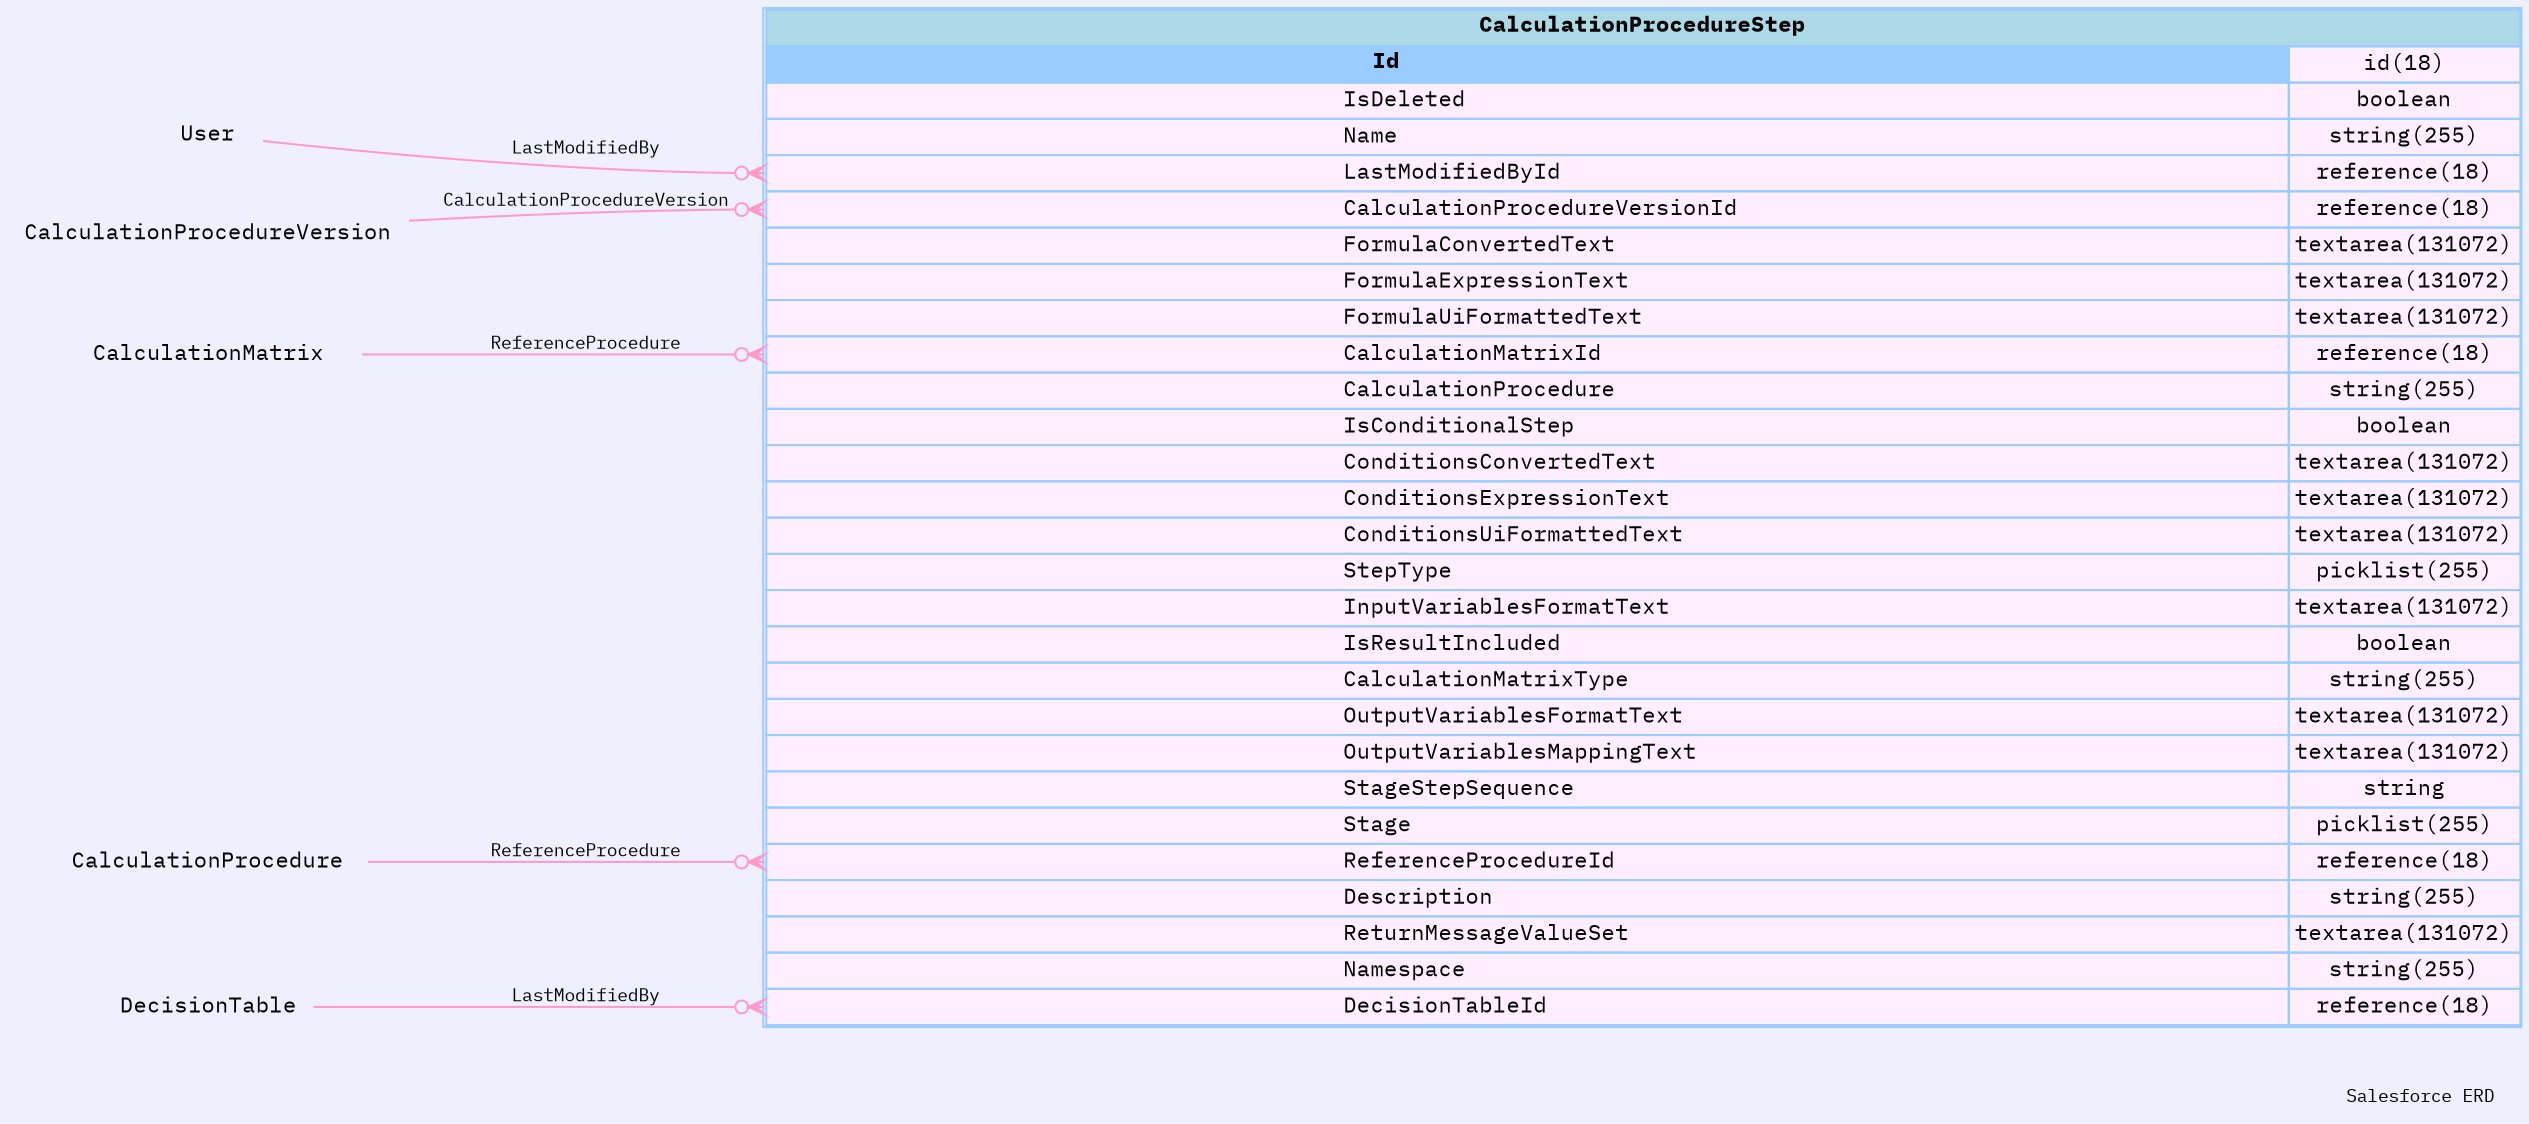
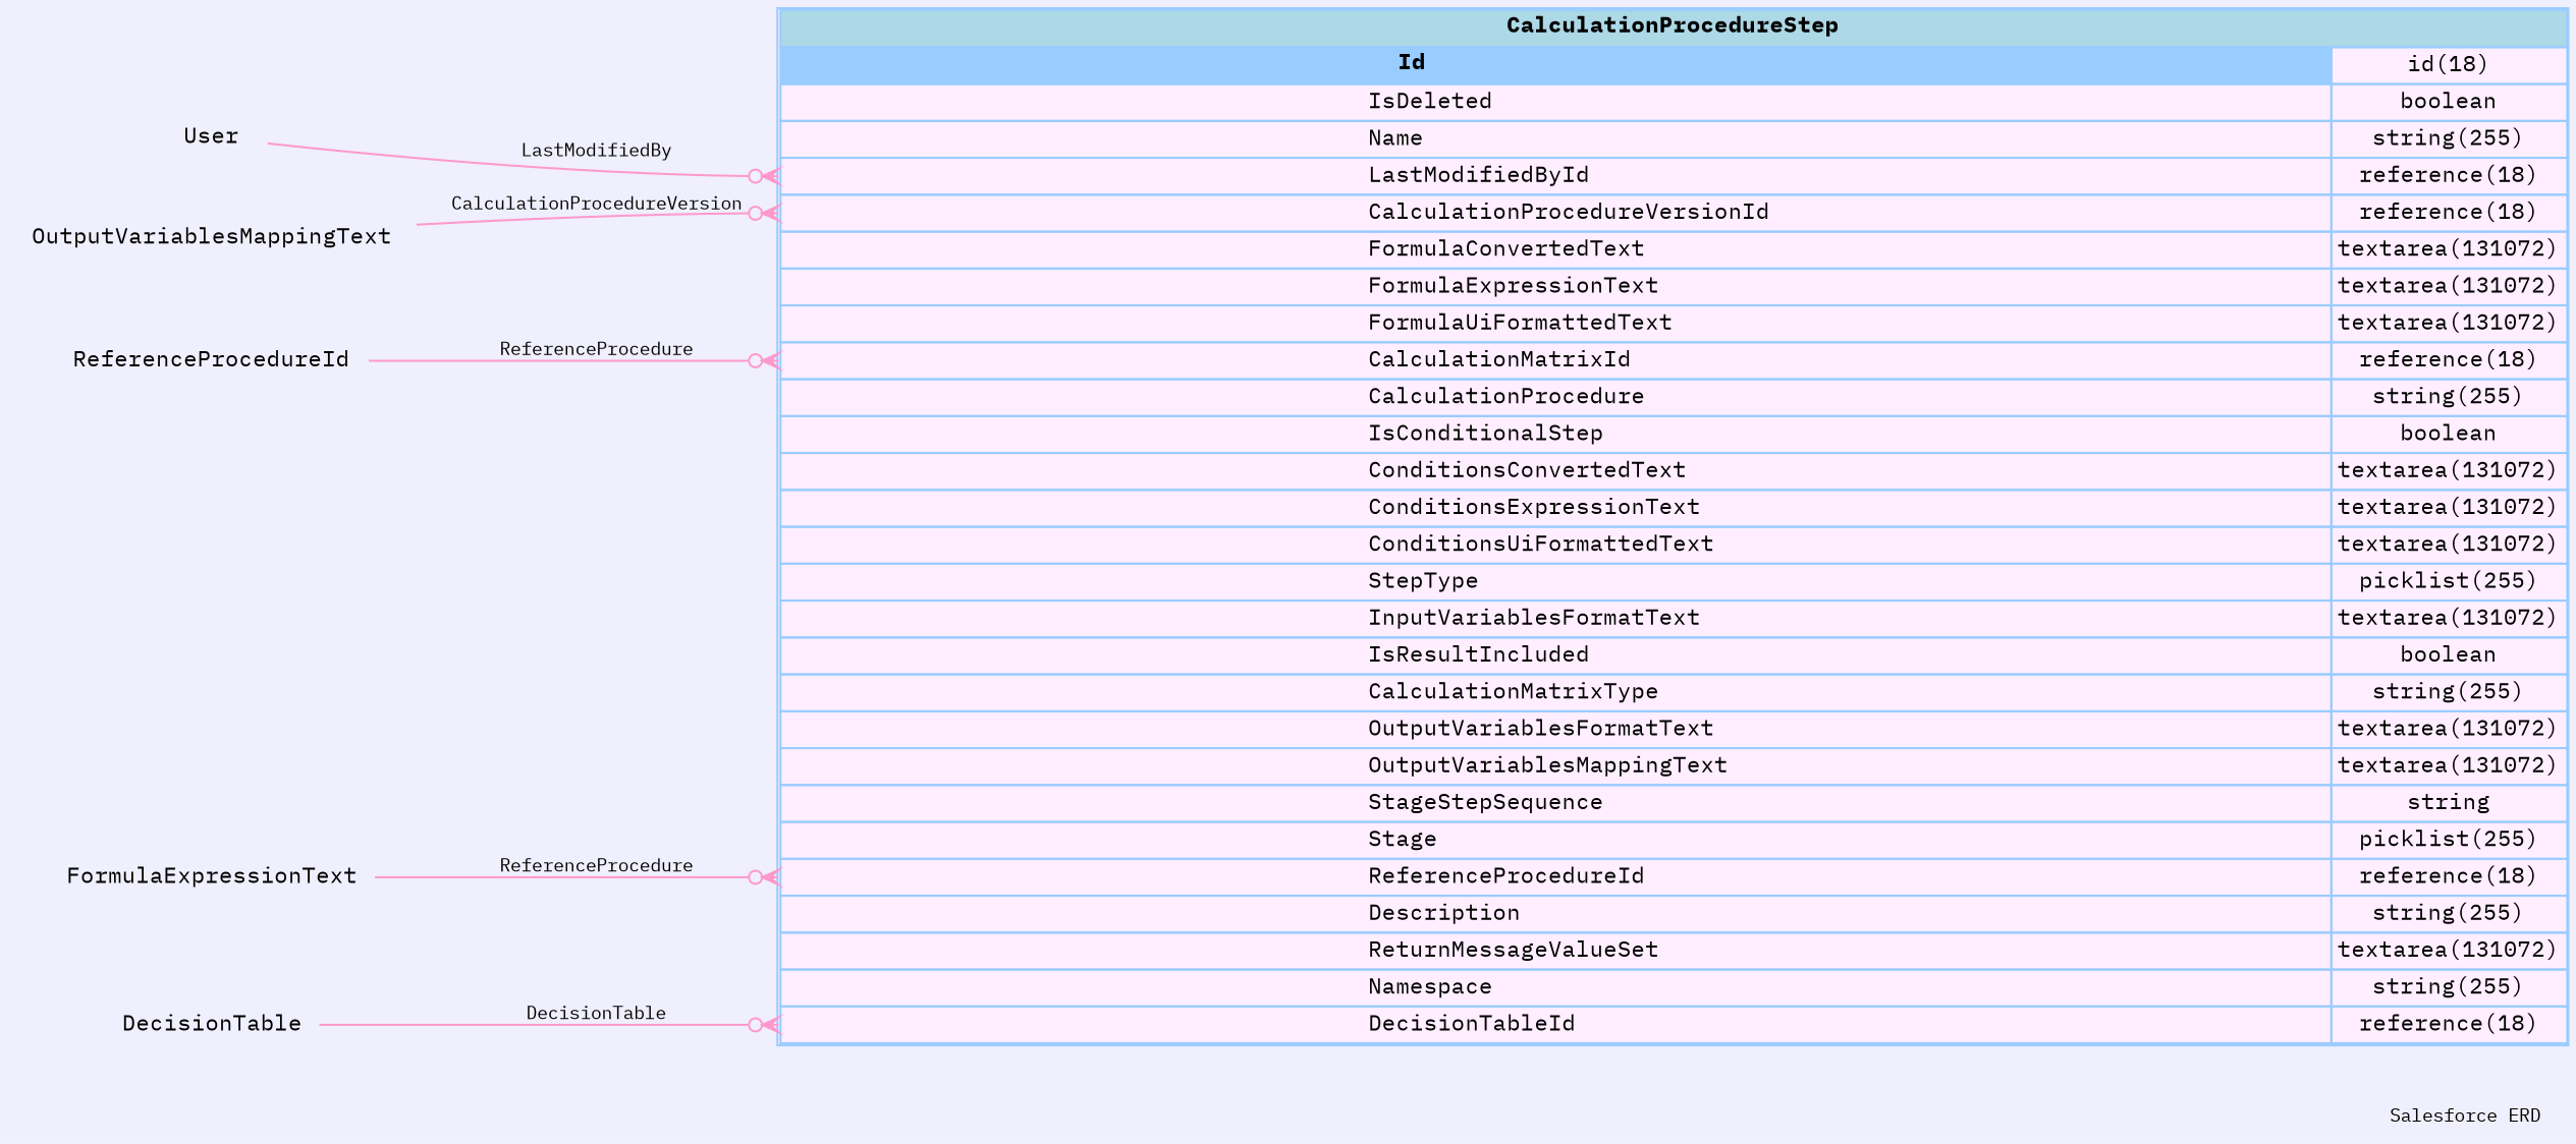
  digraph {
    bgcolor="#efeffd"
    fontname="IBM Plex Mono"
    fontsize=9
    label="Salesforce ERD "
    labeljust=r
    nodesep=0.18
    rankdir=RL
    ranksep=0.46
    node [color="#99ccff" fontname="IBM Plex Mono" fontsize=11 shape=plaintext]
    edge [arrowhead=none arrowsize=0.8 arrowtail=crowodot color="#ff99cc" dir=back fontname="IBM Plex Mono" fontsize=9 headport="Id:e"]
    n1 [label=<                 <table border="1" cellborder="1" cellspacing="0" bgcolor="#ffeeff" >                      <tr><td colspan="3" bgcolor="lightblue"><b>CalculationProcedureStep</b></td></tr>              <tr>                                         <td  bgcolor="#99ccff" port="Id" align="left">                                            <b>Id</b>                                         </td><td>id(18)</td></tr> <tr>                                          <td port="IsDeleted" align="left">                                          IsDeleted                                        </td><td>boolean</td></tr> <tr>                                          <td port="Name" align="left">                                          Name                                        </td><td>string(255)</td></tr> <tr>                                          <td port="LastModifiedById" align="left">                                          LastModifiedById                                        </td><td>reference(18)</td></tr> <tr>                                          <td port="CalculationProcedureVersionId" align="left">                                          CalculationProcedureVersionId                                        </td><td>reference(18)</td></tr> <tr>                                          <td port="FormulaConvertedText" align="left">                                          FormulaConvertedText                                        </td><td>textarea(131072)</td></tr> <tr>                                          <td port="FormulaExpressionText" align="left">                                          FormulaExpressionText                                        </td><td>textarea(131072)</td></tr> <tr>                                          <td port="FormulaUiFormattedText" align="left">                                          FormulaUiFormattedText                                        </td><td>textarea(131072)</td></tr> <tr>                                          <td port="CalculationMatrixId" align="left">                                          CalculationMatrixId                                        </td><td>reference(18)</td></tr> <tr>                                          <td port="CalculationProcedure" align="left">                                          CalculationProcedure                                        </td><td>string(255)</td></tr> <tr>                                          <td port="IsConditionalStep" align="left">                                          IsConditionalStep                                        </td><td>boolean</td></tr> <tr>                                          <td port="ConditionsConvertedText" align="left">                                          ConditionsConvertedText                                        </td><td>textarea(131072)</td></tr> <tr>                                          <td port="ConditionsExpressionText" align="left">                                          ConditionsExpressionText                                        </td><td>textarea(131072)</td></tr> <tr>                                          <td port="ConditionsUiFormattedText" align="left">                                          ConditionsUiFormattedText                                        </td><td>textarea(131072)</td></tr> <tr>                                          <td port="StepType" align="left">                                          StepType                                        </td><td>picklist(255)</td></tr> <tr>                                          <td port="InputVariablesFormatText" align="left">                                          InputVariablesFormatText                                        </td><td>textarea(131072)</td></tr> <tr>                                          <td port="IsResultIncluded" align="left">                                          IsResultIncluded                                        </td><td>boolean</td></tr> <tr>                                          <td port="CalculationMatrixType" align="left">                                          CalculationMatrixType                                        </td><td>string(255)</td></tr> <tr>                                          <td port="OutputVariablesFormatText" align="left">                                          OutputVariablesFormatText                                        </td><td>textarea(131072)</td></tr> <tr>                                          <td port="OutputVariablesMappingText" align="left">                                          OutputVariablesMappingText                                        </td><td>textarea(131072)</td></tr> <tr>                                          <td port="StageStepSequence" align="left">                                          StageStepSequence                                        </td><td>string</td></tr> <tr>                                          <td port="Stage" align="left">                                          Stage                                        </td><td>picklist(255)</td></tr> <tr>                                          <td port="ReferenceProcedureId" align="left">                                          ReferenceProcedureId                                        </td><td>reference(18)</td></tr> <tr>                                          <td port="Description" align="left">                                          Description                                        </td><td>string(255)</td></tr> <tr>                                          <td port="ReturnMessageValueSet" align="left">                                          ReturnMessageValueSet                                        </td><td>textarea(131072)</td></tr> <tr>                                          <td port="Namespace" align="left">                                          Namespace                                        </td><td>string(255)</td></tr> <tr>                                          <td port="DecisionTableId" align="left">                                          DecisionTableId                                        </td><td>reference(18)</td></tr>                             </table>                 > margin=0 shape=none]
    User
-   CalculationProcedureVersion
-   CalculationMatrix
-   CalculationProcedure
+   CalculationProcedureVersion [label=OutputVariablesMappingText]
+   CalculationMatrix [label=ReferenceProcedureId]
+   CalculationProcedure [label=FormulaExpressionText]
    DecisionTable
    n1 -> User [label=LastModifiedBy tailport="LastModifiedById:w"]
    n1 -> CalculationProcedureVersion [label=CalculationProcedureVersion tailport="CalculationProcedureVersionId:w"]
    n1 -> CalculationMatrix [label=ReferenceProcedure tailport="CalculationMatrixId:w"]
    n1 -> CalculationProcedure [label=ReferenceProcedure tailport="ReferenceProcedureId:w"]
-   n1 -> DecisionTable [label=LastModifiedBy tailport="DecisionTableId:w"]
+   n1 -> DecisionTable [label=DecisionTable tailport="DecisionTableId:w"]
  }
